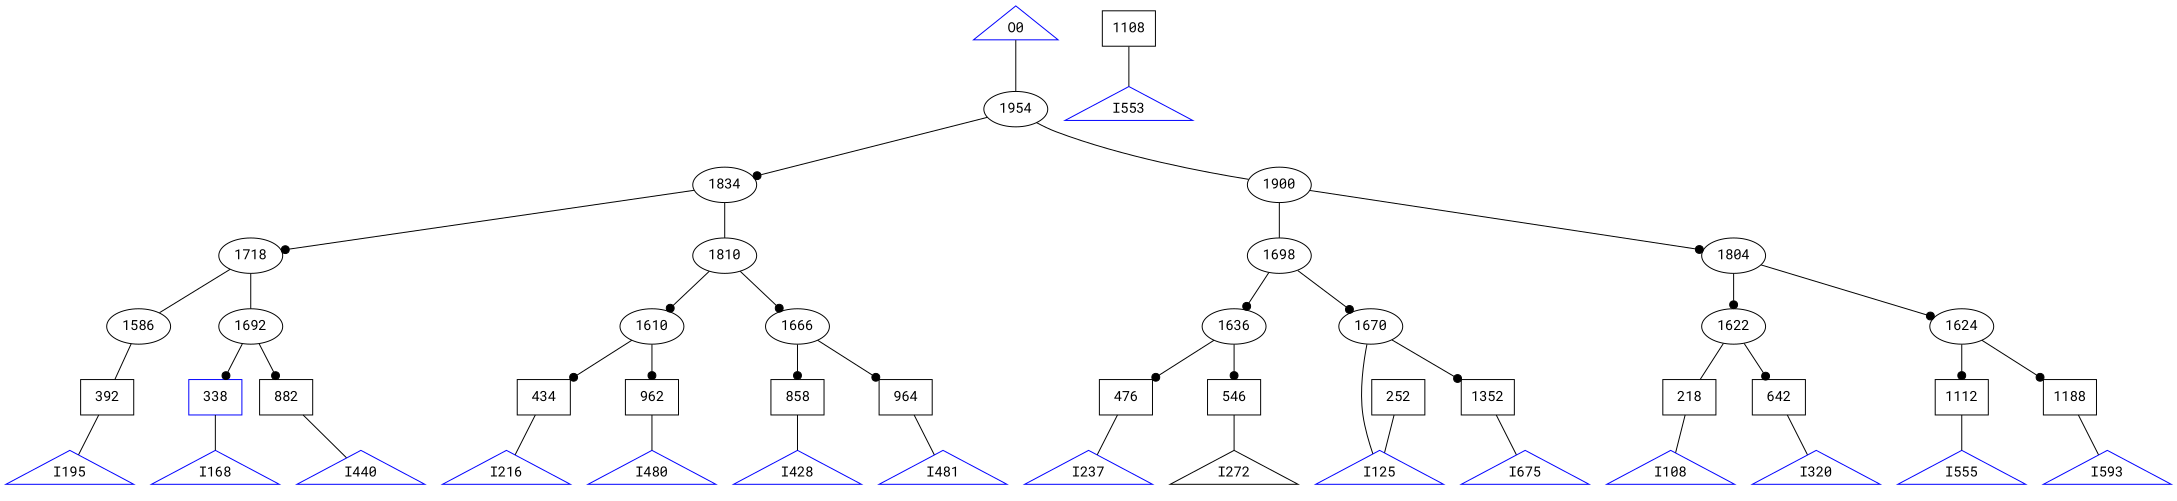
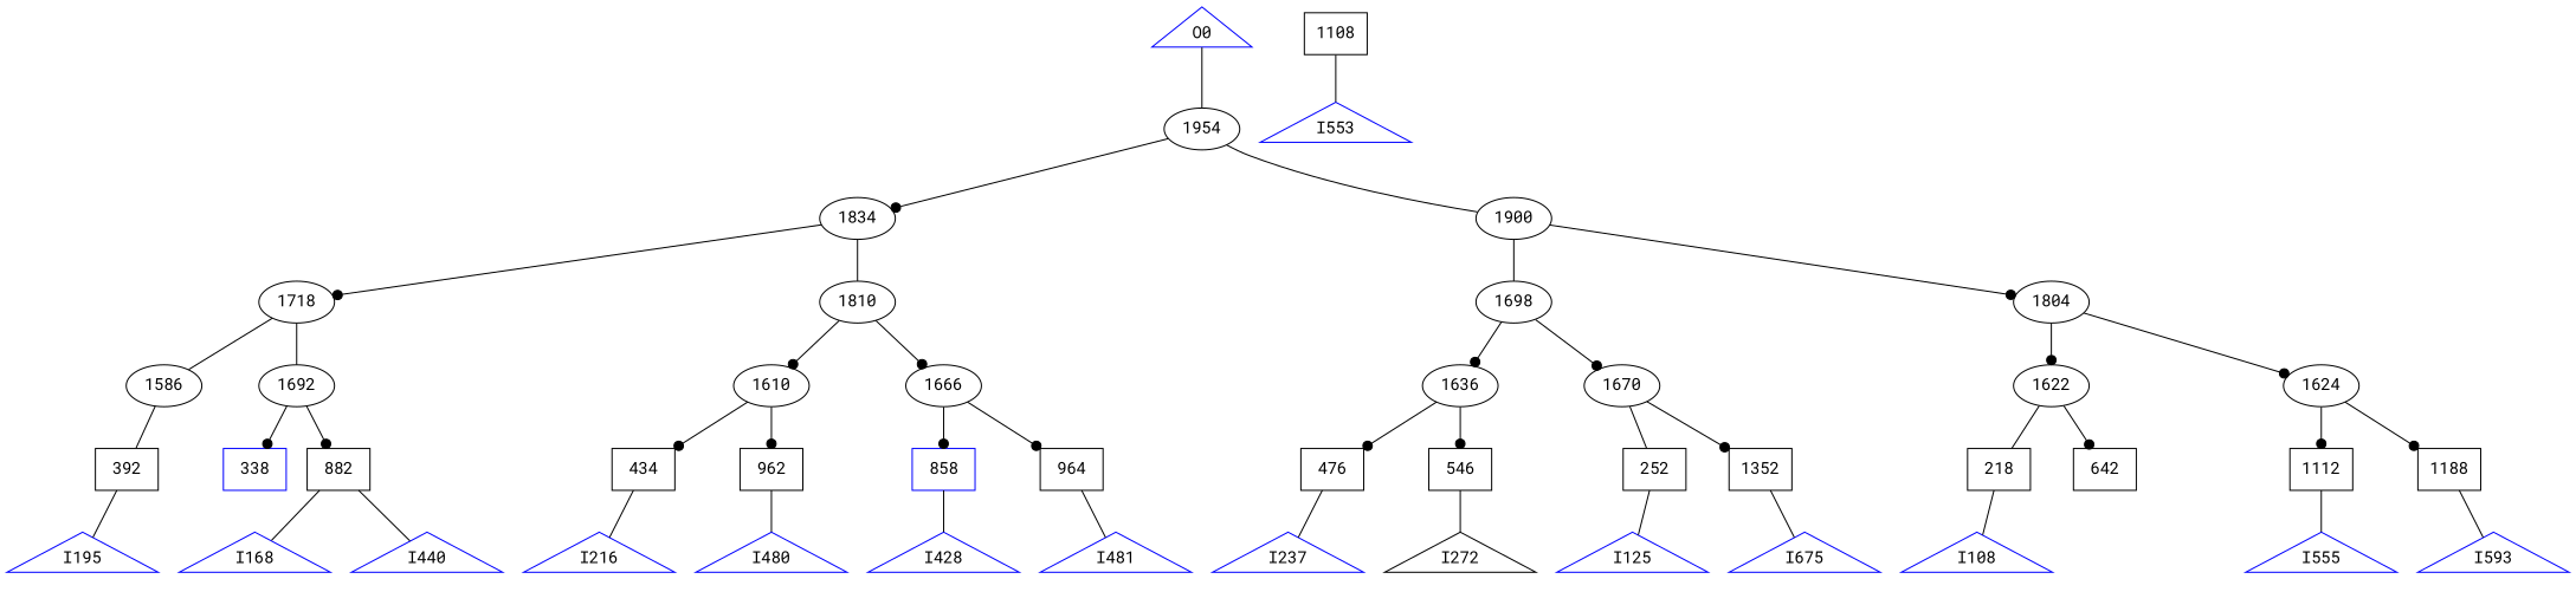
  digraph {
    fontname="Roboto Mono"
    node [fontname="Roboto Mono" shape=triangle]
    edge [arrowhead=none fontname="Roboto Mono"]
    I108 [color=blue]
    218 [shape=box]
    I125 [color=blue]
    252 [shape=box]
    I168 [color=blue]
    338 [color=blue shape=box]
    I195 [color=blue]
    392 [shape=box]
    I216 [color=blue]
    434 [shape=box]
    I237 [color=blue]
    476 [shape=box]
    I272 [color=black]
    546 [shape=box]
-   I320 [color=blue]
    642 [shape=box]
    I428 [color=blue]
-   858 [shape=box]
+   858 [shape=box color=blue]
    I440 [color=blue]
    882 [shape=box]
    I480 [color=blue]
    962 [shape=box]
    I481 [color=blue]
    964 [shape=box]
    I553 [color=blue]
    1108 [shape=box]
    I555 [color=blue]
    1112 [shape=box]
    I593 [color=blue]
    1188 [shape=box]
    I675 [color=blue]
    1352 [shape=box]
    1586 [style=solid shape=""]
    1610 [style=solid shape=""]
    1622 [style=solid shape=""]
    1624 [style=solid shape=""]
    1636 [style=solid shape=""]
    1666 [style=solid shape=""]
    1670 [style=solid shape=""]
    1692 [style=solid shape=""]
    1698 [style=solid shape=""]
    1718 [style=solid shape=""]
    1804 [style=solid shape=""]
    1810 [style=solid shape=""]
    1834 [style=solid shape=""]
    1900 [style=solid shape=""]
    1954 [style=solid shape=""]
    O0 [color=blue]
    218 -> I108
    252 -> I125
-   338 -> I168
+   882 -> I168
    392 -> I195
    434 -> I216
    476 -> I237
    546 -> I272
-   642 -> I320
    858 -> I428
    882 -> I440
    962 -> I480
    964 -> I481
    1108 -> I553
    1112 -> I555
    1188 -> I593
    1352 -> I675
    1586 -> 392
    1610 -> 434 [arrowhead=dot]
    1610 -> 962 [arrowhead=dot]
    1622 -> 218
    1622 -> 642 [arrowhead=dot]
    1624 -> 1112 [arrowhead=dot]
    1624 -> 1188 [arrowhead=dot]
    1636 -> 476 [arrowhead=dot]
    1636 -> 546 [arrowhead=dot]
    1666 -> 858 [arrowhead=dot]
    1666 -> 964 [arrowhead=dot]
-   1670 -> I125
+   1670 -> 252
    1670 -> 1352 [arrowhead=dot]
    1692 -> 338 [arrowhead=dot]
    1692 -> 882 [arrowhead=dot]
    1698 -> 1636 [arrowhead=dot]
    1698 -> 1670 [arrowhead=dot]
    1718 -> 1586
    1718 -> 1692
    1804 -> 1622 [arrowhead=dot]
    1804 -> 1624 [arrowhead=dot]
    1810 -> 1610 [arrowhead=dot]
    1810 -> 1666 [arrowhead=dot]
    1834 -> 1718 [arrowhead=dot]
    1834 -> 1810
    1900 -> 1698
    1900 -> 1804 [arrowhead=dot]
    1954 -> 1834 [arrowhead=dot]
    1954 -> 1900
    O0 -> 1954
  }
